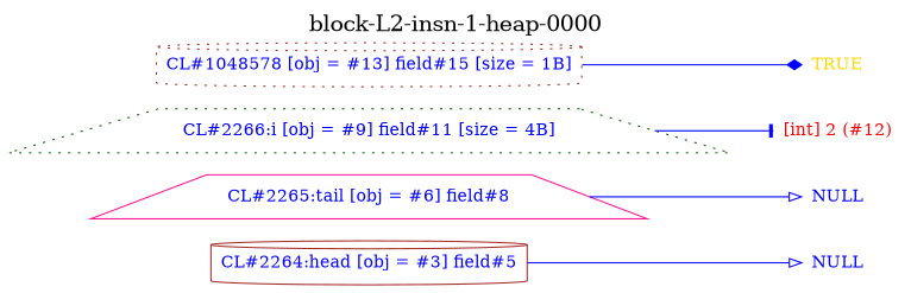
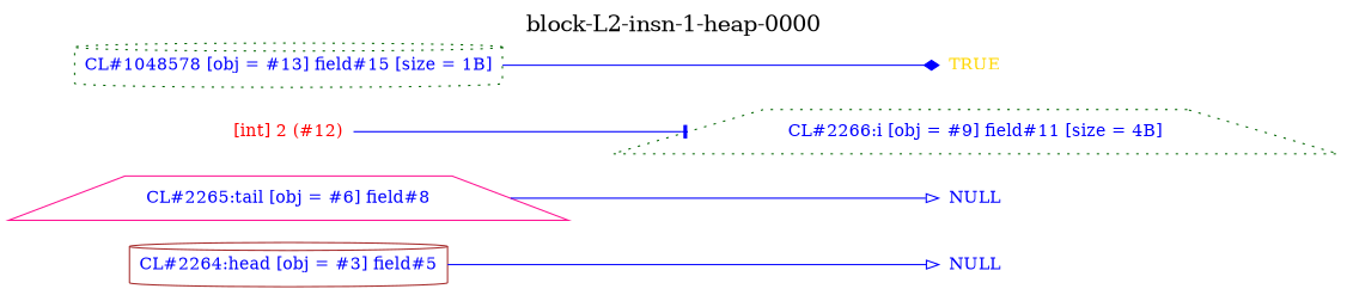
  digraph {
    clusterrank=local
    label=<<FONT POINT-SIZE="18">block-L2-insn-1-heap-0000</FONT>>
    labelloc=t
    rankdir=LR
    node [color=brown fontcolor=blue shape=plaintext]
    edge [arrowhead=onormal color=blue fontcolor=blue]
    n1 [label="CL#2264:head [obj = #3] field#5" shape=cylinder]
    n2 [color=darkgreen label=NULL]
    n3 [color=deeppink label="CL#2265:tail [obj = #6] field#8" shape=trapezium]
    n4 [label=NULL]
    n5 [color=darkgreen label="CL#2266:i [obj = #9] field#11 [size = 4B]" shape=trapezium style=dotted]
    n6 [color=darkgreen fontcolor=red label="[int] 2 (#12)"]
-   n7 [label="CL#1048578 [obj = #13] field#15 [size = 1B]" shape=cylinder style=dotted]
+   n7 [color=darkgreen label="CL#1048578 [obj = #13] field#15 [size = 1B]" shape=cylinder style=dotted]
    n8 [color=blue fontcolor=gold label=TRUE]
    n1 -> n2
    n3 -> n4
-   n5 -> n6 [arrowhead=tee]
+   n6 -> n5 [arrowhead=tee]
    n7 -> n8 [arrowhead=diamond]
  }
